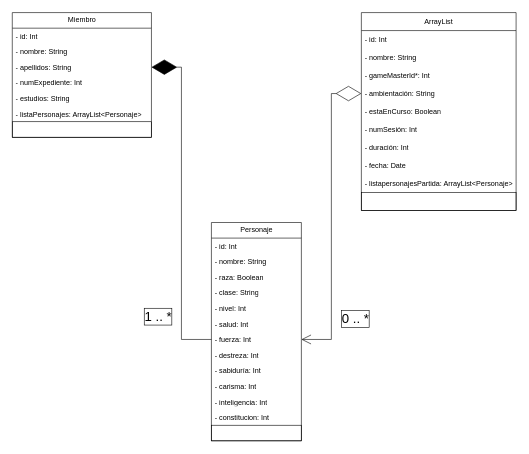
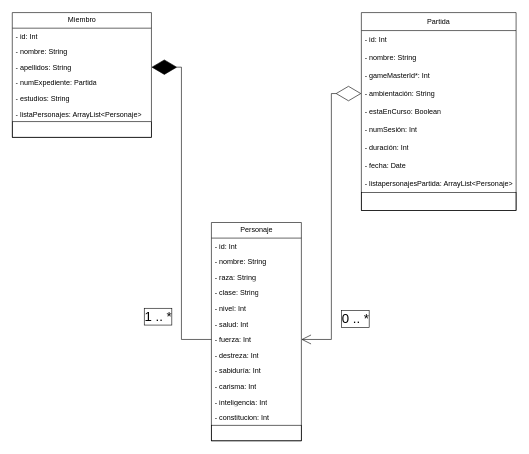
  <mxCell id="0" />
  <mxCell id="1" parent="0" />
  <mxCell id="2" style="edgeStyle=orthogonalEdgeStyle;shape=connector;rounded=0;jumpStyle=none;html=1;entryX=0;entryY=0.5;entryDx=0;entryDy=0;labelBackgroundColor=default;strokeColor=default;fontFamily=Helvetica;fontSize=11;fontColor=default;startArrow=diamondThin;startFill=1;endArrow=none;endFill=0;startSize=40;endSize=39;exitX=1;exitY=0.5;exitDx=0;exitDy=0;" parent="1" source="7" target="19" edge="1"><mxGeometry relative="1" as="geometry" /></mxCell>
  <mxCell id="3" value="1 .. *" style="edgeLabel;html=1;align=center;verticalAlign=middle;resizable=0;points=[];fontSize=22;fontFamily=Helvetica;fontColor=default;labelBorderColor=default;" parent="2" vertex="1" connectable="0"><mxGeometry x="0.756" y="1" relative="1" as="geometry"><mxPoint x="-41" y="-21" as="offset" /></mxGeometry></mxCell>
  <mxCell id="4" value="Miembro" style="swimlane;fontStyle=0;childLayout=stackLayout;horizontal=1;startSize=26;fillColor=none;horizontalStack=0;resizeParent=1;resizeParentMax=0;resizeLast=0;collapsible=1;marginBottom=0;html=1;" parent="1" vertex="1"><mxGeometry x="20" y="20" width="232" height="208" as="geometry" /></mxCell>
  <mxCell id="5" value="- id: Int" style="text;strokeColor=none;fillColor=none;align=left;verticalAlign=top;spacingLeft=4;spacingRight=4;overflow=hidden;rotatable=0;points=[[0,0.5],[1,0.5]];portConstraint=eastwest;whiteSpace=wrap;html=1;" parent="4" vertex="1"><mxGeometry y="26" width="232" height="26" as="geometry" /></mxCell>
  <mxCell id="6" value="- nombre: String" style="text;strokeColor=none;fillColor=none;align=left;verticalAlign=top;spacingLeft=4;spacingRight=4;overflow=hidden;rotatable=0;points=[[0,0.5],[1,0.5]];portConstraint=eastwest;whiteSpace=wrap;html=1;" parent="4" vertex="1"><mxGeometry y="52" width="232" height="26" as="geometry" /></mxCell>
  <mxCell id="7" value="- apellidos: String" style="text;strokeColor=none;fillColor=none;align=left;verticalAlign=top;spacingLeft=4;spacingRight=4;overflow=hidden;rotatable=0;points=[[0,0.5],[1,0.5]];portConstraint=eastwest;whiteSpace=wrap;html=1;" parent="4" vertex="1"><mxGeometry y="78" width="232" height="26" as="geometry" /></mxCell>
- <mxCell id="8" value="- numExpediente: Int" style="text;strokeColor=none;fillColor=none;align=left;verticalAlign=top;spacingLeft=4;spacingRight=4;overflow=hidden;rotatable=0;points=[[0,0.5],[1,0.5]];portConstraint=eastwest;whiteSpace=wrap;html=1;" parent="4" vertex="1"><mxGeometry y="104" width="232" height="26" as="geometry" /></mxCell>
+ <mxCell id="8" value="- numExpediente: Partida" style="text;strokeColor=none;fillColor=none;align=left;verticalAlign=top;spacingLeft=4;spacingRight=4;overflow=hidden;rotatable=0;points=[[0,0.5],[1,0.5]];portConstraint=eastwest;whiteSpace=wrap;html=1;" parent="4" vertex="1"><mxGeometry y="104" width="232" height="26" as="geometry" /></mxCell>
  <mxCell id="9" value="- estudios: String" style="text;strokeColor=none;fillColor=none;align=left;verticalAlign=top;spacingLeft=4;spacingRight=4;overflow=hidden;rotatable=0;points=[[0,0.5],[1,0.5]];portConstraint=eastwest;whiteSpace=wrap;html=1;" parent="4" vertex="1"><mxGeometry y="130" width="232" height="26" as="geometry" /></mxCell>
  <mxCell id="10" value="- listaPersonajes: ArrayList&amp;lt;Personaje&amp;gt;" style="text;strokeColor=none;fillColor=none;align=left;verticalAlign=top;spacingLeft=4;spacingRight=4;overflow=hidden;rotatable=0;points=[[0,0.5],[1,0.5]];portConstraint=eastwest;whiteSpace=wrap;html=1;" parent="4" vertex="1"><mxGeometry y="156" width="232" height="26" as="geometry" /></mxCell>
  <mxCell id="11" style="text;strokeColor=default;fillColor=none;align=left;verticalAlign=top;spacingLeft=4;spacingRight=4;overflow=hidden;rotatable=0;points=[[0,0.5],[1,0.5]];portConstraint=eastwest;whiteSpace=wrap;html=1;" parent="4" vertex="1"><mxGeometry y="182" width="232" height="26" as="geometry" /></mxCell>
  <mxCell id="12" value="Personaje" style="swimlane;fontStyle=0;childLayout=stackLayout;horizontal=1;startSize=26;fillColor=none;horizontalStack=0;resizeParent=1;resizeParentMax=0;resizeLast=0;collapsible=1;marginBottom=0;html=1;" parent="1" vertex="1"><mxGeometry x="352" y="370" width="150" height="364" as="geometry" /></mxCell>
  <mxCell id="13" value="- id: Int" style="text;strokeColor=none;fillColor=none;align=left;verticalAlign=top;spacingLeft=4;spacingRight=4;overflow=hidden;rotatable=0;points=[[0,0.5],[1,0.5]];portConstraint=eastwest;whiteSpace=wrap;html=1;" parent="12" vertex="1"><mxGeometry y="26" width="150" height="26" as="geometry" /></mxCell>
  <mxCell id="14" value="- nombre: String" style="text;strokeColor=none;fillColor=none;align=left;verticalAlign=top;spacingLeft=4;spacingRight=4;overflow=hidden;rotatable=0;points=[[0,0.5],[1,0.5]];portConstraint=eastwest;whiteSpace=wrap;html=1;" parent="12" vertex="1"><mxGeometry y="52" width="150" height="26" as="geometry" /></mxCell>
- <mxCell id="15" value="- raza: Boolean" style="text;strokeColor=none;fillColor=none;align=left;verticalAlign=top;spacingLeft=4;spacingRight=4;overflow=hidden;rotatable=0;points=[[0,0.5],[1,0.5]];portConstraint=eastwest;whiteSpace=wrap;html=1;" parent="12" vertex="1"><mxGeometry y="78" width="150" height="26" as="geometry" /></mxCell>
+ <mxCell id="15" value="- raza: String" style="text;strokeColor=none;fillColor=none;align=left;verticalAlign=top;spacingLeft=4;spacingRight=4;overflow=hidden;rotatable=0;points=[[0,0.5],[1,0.5]];portConstraint=eastwest;whiteSpace=wrap;html=1;" parent="12" vertex="1"><mxGeometry y="78" width="150" height="26" as="geometry" /></mxCell>
  <mxCell id="16" value="- clase: String" style="text;strokeColor=none;fillColor=none;align=left;verticalAlign=top;spacingLeft=4;spacingRight=4;overflow=hidden;rotatable=0;points=[[0,0.5],[1,0.5]];portConstraint=eastwest;whiteSpace=wrap;html=1;" parent="12" vertex="1"><mxGeometry y="104" width="150" height="26" as="geometry" /></mxCell>
  <mxCell id="17" value="- nivel: Int" style="text;strokeColor=none;fillColor=none;align=left;verticalAlign=top;spacingLeft=4;spacingRight=4;overflow=hidden;rotatable=0;points=[[0,0.5],[1,0.5]];portConstraint=eastwest;whiteSpace=wrap;html=1;" parent="12" vertex="1"><mxGeometry y="130" width="150" height="26" as="geometry" /></mxCell>
  <mxCell id="18" value="- salud: Int" style="text;strokeColor=none;fillColor=none;align=left;verticalAlign=top;spacingLeft=4;spacingRight=4;overflow=hidden;rotatable=0;points=[[0,0.5],[1,0.5]];portConstraint=eastwest;whiteSpace=wrap;html=1;" parent="12" vertex="1"><mxGeometry y="156" width="150" height="26" as="geometry" /></mxCell>
  <mxCell id="19" value="- fuerza: Int" style="text;strokeColor=none;fillColor=none;align=left;verticalAlign=top;spacingLeft=4;spacingRight=4;overflow=hidden;rotatable=0;points=[[0,0.5],[1,0.5]];portConstraint=eastwest;whiteSpace=wrap;html=1;" parent="12" vertex="1"><mxGeometry y="182" width="150" height="26" as="geometry" /></mxCell>
  <mxCell id="20" value="- destreza: Int" style="text;strokeColor=none;fillColor=none;align=left;verticalAlign=top;spacingLeft=4;spacingRight=4;overflow=hidden;rotatable=0;points=[[0,0.5],[1,0.5]];portConstraint=eastwest;whiteSpace=wrap;html=1;" parent="12" vertex="1"><mxGeometry y="208" width="150" height="26" as="geometry" /></mxCell>
  <mxCell id="21" value="- sabiduría: Int" style="text;strokeColor=none;fillColor=none;align=left;verticalAlign=top;spacingLeft=4;spacingRight=4;overflow=hidden;rotatable=0;points=[[0,0.5],[1,0.5]];portConstraint=eastwest;whiteSpace=wrap;html=1;" parent="12" vertex="1"><mxGeometry y="234" width="150" height="26" as="geometry" /></mxCell>
  <mxCell id="22" value="- carisma: Int" style="text;strokeColor=none;fillColor=none;align=left;verticalAlign=top;spacingLeft=4;spacingRight=4;overflow=hidden;rotatable=0;points=[[0,0.5],[1,0.5]];portConstraint=eastwest;whiteSpace=wrap;html=1;" parent="12" vertex="1"><mxGeometry y="260" width="150" height="26" as="geometry" /></mxCell>
  <mxCell id="23" value="- inteligencia: Int" style="text;strokeColor=none;fillColor=none;align=left;verticalAlign=top;spacingLeft=4;spacingRight=4;overflow=hidden;rotatable=0;points=[[0,0.5],[1,0.5]];portConstraint=eastwest;whiteSpace=wrap;html=1;" parent="12" vertex="1"><mxGeometry y="286" width="150" height="26" as="geometry" /></mxCell>
  <mxCell id="24" value="- constitucion: Int" style="text;strokeColor=none;fillColor=none;align=left;verticalAlign=top;spacingLeft=4;spacingRight=4;overflow=hidden;rotatable=0;points=[[0,0.5],[1,0.5]];portConstraint=eastwest;whiteSpace=wrap;html=1;" parent="12" vertex="1"><mxGeometry y="312" width="150" height="26" as="geometry" /></mxCell>
  <mxCell id="25" style="text;strokeColor=default;fillColor=none;align=left;verticalAlign=top;spacingLeft=4;spacingRight=4;overflow=hidden;rotatable=0;points=[[0,0.5],[1,0.5]];portConstraint=eastwest;whiteSpace=wrap;html=1;" parent="12" vertex="1"><mxGeometry y="338" width="150" height="26" as="geometry" /></mxCell>
- <mxCell id="26" value="ArrayList" style="swimlane;fontStyle=0;childLayout=stackLayout;horizontal=1;startSize=30;horizontalStack=0;resizeParent=1;resizeParentMax=0;resizeLast=0;collapsible=1;marginBottom=0;whiteSpace=wrap;html=1;" parent="1" vertex="1"><mxGeometry x="602" y="20" width="258" height="330" as="geometry" /></mxCell>
+ <mxCell id="26" value="Partida" style="swimlane;fontStyle=0;childLayout=stackLayout;horizontal=1;startSize=30;horizontalStack=0;resizeParent=1;resizeParentMax=0;resizeLast=0;collapsible=1;marginBottom=0;whiteSpace=wrap;html=1;" parent="1" vertex="1"><mxGeometry x="602" y="20" width="258" height="330" as="geometry" /></mxCell>
  <mxCell id="27" value="- id: Int" style="text;strokeColor=none;fillColor=none;align=left;verticalAlign=middle;spacingLeft=4;spacingRight=4;overflow=hidden;points=[[0,0.5],[1,0.5]];portConstraint=eastwest;rotatable=0;whiteSpace=wrap;html=1;" parent="26" vertex="1"><mxGeometry y="30" width="258" height="30" as="geometry" /></mxCell>
  <mxCell id="28" value="- nombre: String" style="text;strokeColor=none;fillColor=none;align=left;verticalAlign=middle;spacingLeft=4;spacingRight=4;overflow=hidden;points=[[0,0.5],[1,0.5]];portConstraint=eastwest;rotatable=0;whiteSpace=wrap;html=1;" parent="26" vertex="1"><mxGeometry y="60" width="258" height="30" as="geometry" /></mxCell>
  <mxCell id="29" value="- gameMasterId*: Int" style="text;strokeColor=none;fillColor=none;align=left;verticalAlign=middle;spacingLeft=4;spacingRight=4;overflow=hidden;points=[[0,0.5],[1,0.5]];portConstraint=eastwest;rotatable=0;whiteSpace=wrap;html=1;" parent="26" vertex="1"><mxGeometry y="90" width="258" height="30" as="geometry" /></mxCell>
  <mxCell id="30" value="- ambientación: String" style="text;strokeColor=none;fillColor=none;align=left;verticalAlign=middle;spacingLeft=4;spacingRight=4;overflow=hidden;points=[[0,0.5],[1,0.5]];portConstraint=eastwest;rotatable=0;whiteSpace=wrap;html=1;" parent="26" vertex="1"><mxGeometry y="120" width="258" height="30" as="geometry" /></mxCell>
  <mxCell id="31" value="- estaEnCurso: Boolean" style="text;strokeColor=none;fillColor=none;align=left;verticalAlign=middle;spacingLeft=4;spacingRight=4;overflow=hidden;points=[[0,0.5],[1,0.5]];portConstraint=eastwest;rotatable=0;whiteSpace=wrap;html=1;" parent="26" vertex="1"><mxGeometry y="150" width="258" height="30" as="geometry" /></mxCell>
  <mxCell id="32" value="- numSesión: Int" style="text;strokeColor=none;fillColor=none;align=left;verticalAlign=middle;spacingLeft=4;spacingRight=4;overflow=hidden;points=[[0,0.5],[1,0.5]];portConstraint=eastwest;rotatable=0;whiteSpace=wrap;html=1;" parent="26" vertex="1"><mxGeometry y="180" width="258" height="30" as="geometry" /></mxCell>
  <mxCell id="33" value="- duración: Int" style="text;strokeColor=none;fillColor=none;align=left;verticalAlign=middle;spacingLeft=4;spacingRight=4;overflow=hidden;points=[[0,0.5],[1,0.5]];portConstraint=eastwest;rotatable=0;whiteSpace=wrap;html=1;" parent="26" vertex="1"><mxGeometry y="210" width="258" height="30" as="geometry" /></mxCell>
  <mxCell id="34" value="- fecha: Date" style="text;strokeColor=none;fillColor=none;align=left;verticalAlign=middle;spacingLeft=4;spacingRight=4;overflow=hidden;points=[[0,0.5],[1,0.5]];portConstraint=eastwest;rotatable=0;whiteSpace=wrap;html=1;" parent="26" vertex="1"><mxGeometry y="240" width="258" height="30" as="geometry" /></mxCell>
  <mxCell id="35" value="- listapersonajesPartida: ArrayList&amp;lt;Personaje&amp;gt;" style="text;strokeColor=none;fillColor=none;align=left;verticalAlign=middle;spacingLeft=4;spacingRight=4;overflow=hidden;points=[[0,0.5],[1,0.5]];portConstraint=eastwest;rotatable=0;whiteSpace=wrap;html=1;" parent="26" vertex="1"><mxGeometry y="270" width="258" height="30" as="geometry" /></mxCell>
  <mxCell id="36" style="text;strokeColor=default;fillColor=none;align=left;verticalAlign=middle;spacingLeft=4;spacingRight=4;overflow=hidden;points=[[0,0.5],[1,0.5]];portConstraint=eastwest;rotatable=0;whiteSpace=wrap;html=1;strokeWidth=1;rounded=0;" parent="26" vertex="1"><mxGeometry y="300" width="258" height="30" as="geometry" /></mxCell>
  <mxCell id="37" style="edgeStyle=orthogonalEdgeStyle;html=1;entryX=1;entryY=0.5;entryDx=0;entryDy=0;exitX=0;exitY=0.5;exitDx=0;exitDy=0;startArrow=diamondThin;startFill=0;endArrow=open;endFill=0;endSize=14;startSize=40;jumpStyle=none;rounded=0;" parent="1" source="30" target="19" edge="1"><mxGeometry relative="1" as="geometry" /></mxCell>
  <mxCell id="38" value="0 .. *" style="edgeLabel;html=1;align=center;verticalAlign=middle;resizable=0;points=[];fontSize=22;fontFamily=Helvetica;fontColor=default;labelBorderColor=default;" parent="1" vertex="1" connectable="0"><mxGeometry x="591.997" y="530" as="geometry" /></mxCell>
